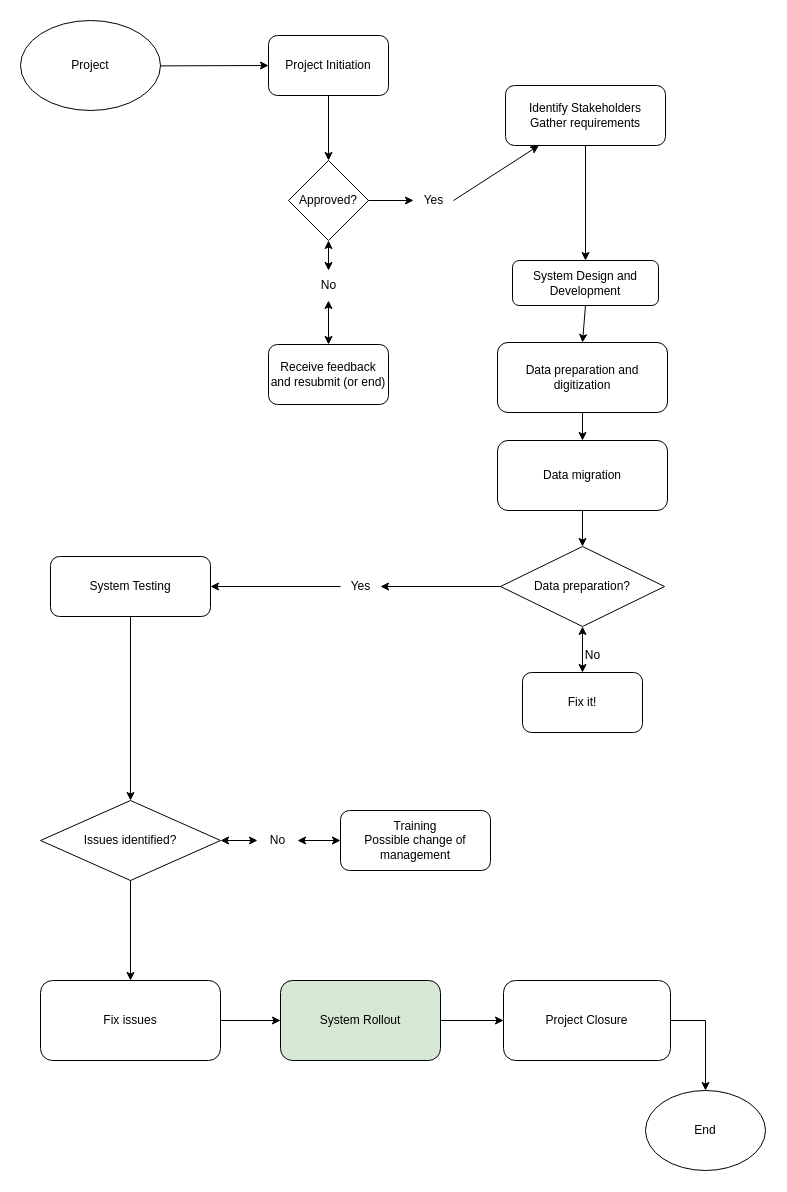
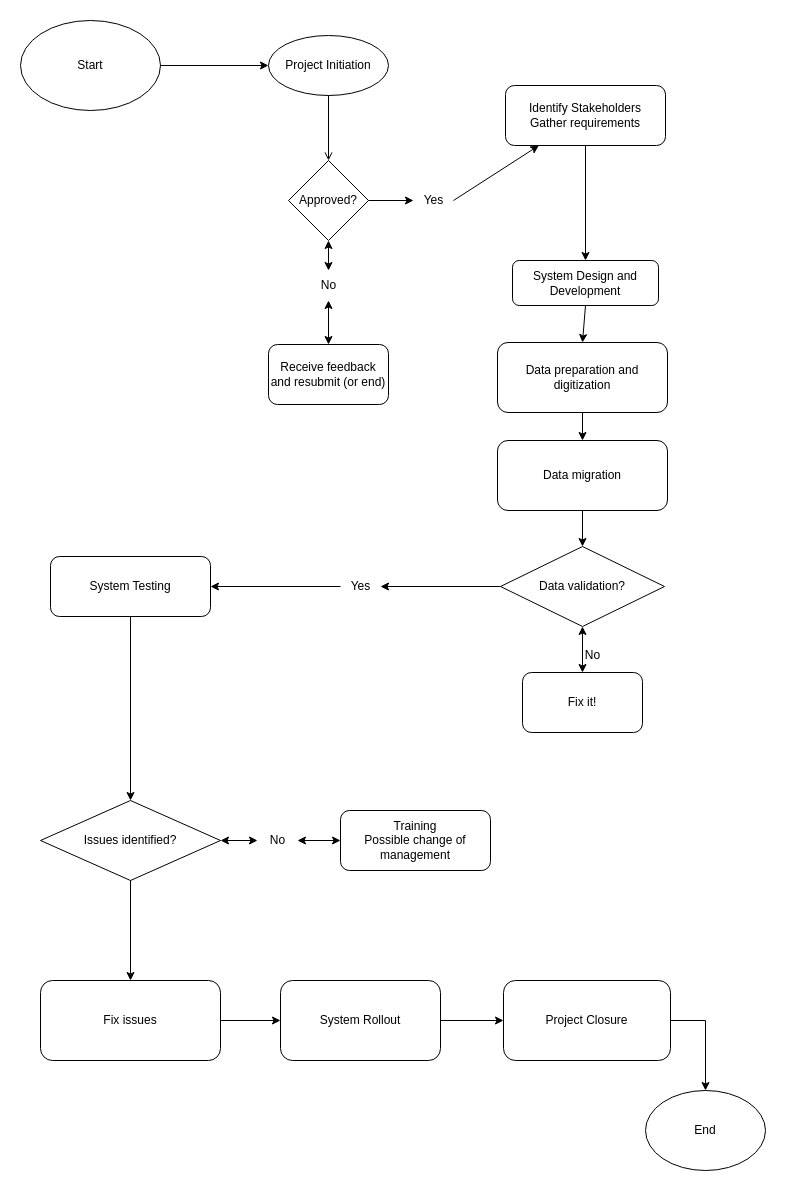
  <mxCell id="0" />
  <mxCell id="1" parent="0" />
  <mxCell id="2" value="System Design and Development" style="rounded=1;whiteSpace=wrap;html=1;fontSize=12;glass=0;strokeWidth=1;shadow=0;" parent="1" vertex="1"><mxGeometry x="512" y="260" width="146" height="45" as="geometry" /></mxCell>
  <mxCell id="3" value="Identify Stakeholders&lt;br&gt;Gather requirements" style="rounded=1;whiteSpace=wrap;html=1;" vertex="1" parent="1"><mxGeometry x="505" y="85" width="160" height="60" as="geometry" /></mxCell>
- <mxCell id="4" value="Project" style="ellipse;whiteSpace=wrap;html=1;" vertex="1" parent="1"><mxGeometry x="20" y="20" width="140" height="90" as="geometry" /></mxCell>
+ <mxCell id="4" value="Start" style="ellipse;whiteSpace=wrap;html=1;" vertex="1" parent="1"><mxGeometry x="20" y="20" width="140" height="90" as="geometry" /></mxCell>
  <mxCell id="5" value="" style="endArrow=classic;html=1;rounded=0;" edge="1" parent="1" source="4" target="15"><mxGeometry width="50" height="50" relative="1" as="geometry"><mxPoint x="160" y="130" as="sourcePoint" /><mxPoint x="300.753" y="160.753" as="targetPoint" /></mxGeometry></mxCell>
  <mxCell id="6" value="" style="endArrow=classic;html=1;rounded=0;exitX=1;exitY=0.5;exitDx=0;exitDy=0;" edge="1" parent="1" source="36" target="3"><mxGeometry width="50" height="50" relative="1" as="geometry"><mxPoint x="320" y="180" as="sourcePoint" /><mxPoint x="390" y="110" as="targetPoint" /></mxGeometry></mxCell>
  <mxCell id="7" value="Receive feedback and resubmit (or end)" style="rounded=1;whiteSpace=wrap;html=1;" vertex="1" parent="1"><mxGeometry x="268" y="344" width="120" height="60" as="geometry" /></mxCell>
  <mxCell id="8" value="" style="endArrow=classic;html=1;rounded=0;entryX=0.5;entryY=0;entryDx=0;entryDy=0;" edge="1" parent="1" source="3" target="2"><mxGeometry width="50" height="50" relative="1" as="geometry"><mxPoint x="650" y="250" as="sourcePoint" /><mxPoint x="700" y="200" as="targetPoint" /></mxGeometry></mxCell>
  <mxCell id="9" value="Data preparation and digitization" style="rounded=1;whiteSpace=wrap;html=1;" vertex="1" parent="1"><mxGeometry x="497" y="342" width="170" height="70" as="geometry" /></mxCell>
  <mxCell id="10" value="Data migration" style="rounded=1;whiteSpace=wrap;html=1;" vertex="1" parent="1"><mxGeometry x="497" y="440" width="170" height="70" as="geometry" /></mxCell>
  <mxCell id="11" value="" style="endArrow=classic;html=1;rounded=0;exitX=0.5;exitY=1;exitDx=0;exitDy=0;entryX=0.5;entryY=0;entryDx=0;entryDy=0;" edge="1" parent="1" source="2" target="9"><mxGeometry width="50" height="50" relative="1" as="geometry"><mxPoint x="650" y="470" as="sourcePoint" /><mxPoint x="700" y="420" as="targetPoint" /></mxGeometry></mxCell>
  <mxCell id="12" value="" style="endArrow=classic;html=1;rounded=0;exitX=0.5;exitY=1;exitDx=0;exitDy=0;entryX=0.5;entryY=0;entryDx=0;entryDy=0;" edge="1" parent="1" source="9" target="10"><mxGeometry width="50" height="50" relative="1" as="geometry"><mxPoint x="540" y="560" as="sourcePoint" /><mxPoint x="590" y="510" as="targetPoint" /></mxGeometry></mxCell>
  <mxCell id="13" value="" style="endArrow=classic;html=1;rounded=0;exitX=0.5;exitY=1;exitDx=0;exitDy=0;entryX=0.5;entryY=0;entryDx=0;entryDy=0;" edge="1" parent="1" source="10" target="14"><mxGeometry width="50" height="50" relative="1" as="geometry"><mxPoint x="580" y="690" as="sourcePoint" /><mxPoint x="404" y="630" as="targetPoint" /></mxGeometry></mxCell>
- <mxCell id="14" value="Data preparation?" style="rhombus;whiteSpace=wrap;html=1;" vertex="1" parent="1"><mxGeometry x="500" y="546" width="164" height="80" as="geometry" /></mxCell>
- <mxCell id="15" value="Project Initiation" style="rounded=1;whiteSpace=wrap;html=1;" vertex="1" parent="1"><mxGeometry x="268" y="35" width="120" height="60" as="geometry" /></mxCell>
+ <mxCell id="14" value="Data validation?" style="rhombus;whiteSpace=wrap;html=1;" vertex="1" parent="1"><mxGeometry x="500" y="546" width="164" height="80" as="geometry" /></mxCell>
+ <mxCell id="15" value="Project Initiation" style="ellipse;whiteSpace=wrap;html=1;" vertex="1" parent="1"><mxGeometry x="268" y="35" width="120" height="60" as="geometry" /></mxCell>
  <mxCell id="16" value="Approved?" style="rhombus;whiteSpace=wrap;html=1;" vertex="1" parent="1"><mxGeometry x="288" y="160" width="80" height="80" as="geometry" /></mxCell>
- <mxCell id="17" value="" style="endArrow=classic;html=1;rounded=0;exitX=0.5;exitY=1;exitDx=0;exitDy=0;entryX=0.5;entryY=0;entryDx=0;entryDy=0;" edge="1" parent="1" source="15" target="16"><mxGeometry width="50" height="50" relative="1" as="geometry"><mxPoint x="390" y="320" as="sourcePoint" /><mxPoint x="440" y="270" as="targetPoint" /></mxGeometry></mxCell>
+ <mxCell id="17" value="" style="endArrow=open;html=1;rounded=0;exitX=0.5;exitY=1;exitDx=0;exitDy=0;entryX=0.5;entryY=0;entryDx=0;entryDy=0;" edge="1" parent="1" source="15" target="16"><mxGeometry width="50" height="50" relative="1" as="geometry"><mxPoint x="390" y="320" as="sourcePoint" /><mxPoint x="440" y="270" as="targetPoint" /></mxGeometry></mxCell>
  <mxCell id="18" value="" style="endArrow=classic;startArrow=classic;html=1;rounded=0;entryX=0.5;entryY=1;entryDx=0;entryDy=0;exitX=0.5;exitY=0;exitDx=0;exitDy=0;" edge="1" parent="1" source="19" target="14"><mxGeometry width="50" height="50" relative="1" as="geometry"><mxPoint x="585" y="730" as="sourcePoint" /><mxPoint x="670" y="700" as="targetPoint" /></mxGeometry></mxCell>
  <mxCell id="19" value="Fix it!" style="rounded=1;whiteSpace=wrap;html=1;" vertex="1" parent="1"><mxGeometry x="522" y="672" width="120" height="60" as="geometry" /></mxCell>
  <mxCell id="20" value="No" style="text;html=1;align=center;verticalAlign=middle;resizable=0;points=[];autosize=1;strokeColor=none;fillColor=none;" vertex="1" parent="1"><mxGeometry x="572" y="640" width="40" height="30" as="geometry" /></mxCell>
  <mxCell id="21" value="" style="endArrow=classic;html=1;rounded=0;exitX=0;exitY=0.5;exitDx=0;exitDy=0;entryX=1;entryY=0.5;entryDx=0;entryDy=0;" edge="1" parent="1" source="41" target="22"><mxGeometry width="50" height="50" relative="1" as="geometry"><mxPoint x="300" y="650" as="sourcePoint" /><mxPoint x="220" y="610" as="targetPoint" /></mxGeometry></mxCell>
  <mxCell id="22" value="System Testing" style="rounded=1;whiteSpace=wrap;html=1;" vertex="1" parent="1"><mxGeometry x="50" y="556" width="160" height="60" as="geometry" /></mxCell>
  <mxCell id="23" value="" style="endArrow=classic;html=1;rounded=0;exitX=0.5;exitY=1;exitDx=0;exitDy=0;entryX=0.5;entryY=0;entryDx=0;entryDy=0;" edge="1" parent="1" source="22" target="24"><mxGeometry width="50" height="50" relative="1" as="geometry"><mxPoint x="120" y="800" as="sourcePoint" /><mxPoint x="130" y="800" as="targetPoint" /></mxGeometry></mxCell>
  <mxCell id="24" value="Issues identified?" style="rhombus;whiteSpace=wrap;html=1;" vertex="1" parent="1"><mxGeometry x="40" y="800" width="180" height="80" as="geometry" /></mxCell>
  <mxCell id="25" value="" style="endArrow=classic;startArrow=classic;html=1;rounded=0;exitX=1;exitY=0.5;exitDx=0;exitDy=0;entryX=0;entryY=0.5;entryDx=0;entryDy=0;" edge="1" parent="1" source="43" target="26"><mxGeometry width="50" height="50" relative="1" as="geometry"><mxPoint x="280" y="880" as="sourcePoint" /><mxPoint x="490" y="840" as="targetPoint" /></mxGeometry></mxCell>
  <mxCell id="26" value="Training&lt;br&gt;Possible change of management" style="rounded=1;whiteSpace=wrap;html=1;" vertex="1" parent="1"><mxGeometry x="340" y="810" width="150" height="60" as="geometry" /></mxCell>
  <mxCell id="27" value="" style="endArrow=classic;html=1;rounded=0;exitX=0.5;exitY=1;exitDx=0;exitDy=0;entryX=0.5;entryY=0;entryDx=0;entryDy=0;" edge="1" parent="1" source="24" target="28"><mxGeometry width="50" height="50" relative="1" as="geometry"><mxPoint x="120" y="970" as="sourcePoint" /><mxPoint x="130" y="980" as="targetPoint" /></mxGeometry></mxCell>
  <mxCell id="28" value="Fix issues" style="rounded=1;whiteSpace=wrap;html=1;" vertex="1" parent="1"><mxGeometry x="40" y="980" width="180" height="80" as="geometry" /></mxCell>
  <mxCell id="29" value="" style="endArrow=classic;html=1;rounded=0;exitX=1;exitY=0.5;exitDx=0;exitDy=0;entryX=0;entryY=0.5;entryDx=0;entryDy=0;" edge="1" parent="1" source="28" target="30"><mxGeometry width="50" height="50" relative="1" as="geometry"><mxPoint x="210" y="1040" as="sourcePoint" /><mxPoint x="270" y="1010" as="targetPoint" /></mxGeometry></mxCell>
- <mxCell id="30" value="System Rollout" style="rounded=1;whiteSpace=wrap;html=1;fillColor=#d5e8d4;" vertex="1" parent="1"><mxGeometry x="280" y="980" width="160" height="80" as="geometry" /></mxCell>
+ <mxCell id="30" value="System Rollout" style="rounded=1;whiteSpace=wrap;html=1;" vertex="1" parent="1"><mxGeometry x="280" y="980" width="160" height="80" as="geometry" /></mxCell>
  <mxCell id="31" value="" style="endArrow=classic;html=1;rounded=0;exitX=1;exitY=0.5;exitDx=0;exitDy=0;entryX=0;entryY=0.5;entryDx=0;entryDy=0;" edge="1" parent="1" source="30" target="33"><mxGeometry width="50" height="50" relative="1" as="geometry"><mxPoint x="430" y="1030" as="sourcePoint" /><mxPoint x="480" y="1010" as="targetPoint" /></mxGeometry></mxCell>
  <mxCell id="32" style="edgeStyle=orthogonalEdgeStyle;rounded=0;orthogonalLoop=1;jettySize=auto;html=1;exitX=1;exitY=0.5;exitDx=0;exitDy=0;" edge="1" parent="1" source="33" target="34"><mxGeometry relative="1" as="geometry" /></mxCell>
  <mxCell id="33" value="Project Closure" style="rounded=1;whiteSpace=wrap;html=1;" vertex="1" parent="1"><mxGeometry x="503" y="980" width="167" height="80" as="geometry" /></mxCell>
  <mxCell id="34" value="End" style="ellipse;whiteSpace=wrap;html=1;" vertex="1" parent="1"><mxGeometry x="645" y="1090" width="120" height="80" as="geometry" /></mxCell>
  <mxCell id="35" value="" style="endArrow=classic;html=1;rounded=0;exitX=1;exitY=0.5;exitDx=0;exitDy=0;" edge="1" parent="1" source="16" target="36"><mxGeometry width="50" height="50" relative="1" as="geometry"><mxPoint x="368" y="200" as="sourcePoint" /><mxPoint x="505" y="200" as="targetPoint" /></mxGeometry></mxCell>
  <mxCell id="36" value="Yes" style="text;html=1;align=center;verticalAlign=middle;resizable=0;points=[];autosize=1;strokeColor=none;fillColor=none;" vertex="1" parent="1"><mxGeometry x="413" y="185" width="40" height="30" as="geometry" /></mxCell>
  <mxCell id="37" value="" style="endArrow=classic;startArrow=classic;html=1;rounded=0;exitX=0.5;exitY=0;exitDx=0;exitDy=0;entryX=0.5;entryY=1;entryDx=0;entryDy=0;" edge="1" parent="1" source="39" target="16"><mxGeometry width="50" height="50" relative="1" as="geometry"><mxPoint x="315" y="318" as="sourcePoint" /><mxPoint x="328" y="242" as="targetPoint" /></mxGeometry></mxCell>
  <mxCell id="38" value="" style="endArrow=classic;startArrow=classic;html=1;rounded=0;exitX=0.5;exitY=0;exitDx=0;exitDy=0;" edge="1" parent="1" source="7" target="39"><mxGeometry width="50" height="50" relative="1" as="geometry"><mxPoint x="328" y="320" as="sourcePoint" /><mxPoint x="328" y="233" as="targetPoint" /></mxGeometry></mxCell>
  <mxCell id="39" value="No" style="text;html=1;align=center;verticalAlign=middle;resizable=0;points=[];autosize=1;strokeColor=none;fillColor=none;" vertex="1" parent="1"><mxGeometry x="308" y="270" width="40" height="30" as="geometry" /></mxCell>
  <mxCell id="40" value="" style="endArrow=classic;html=1;rounded=0;exitX=0;exitY=0.5;exitDx=0;exitDy=0;entryX=1;entryY=0.5;entryDx=0;entryDy=0;" edge="1" parent="1" source="14" target="41"><mxGeometry width="50" height="50" relative="1" as="geometry"><mxPoint x="500" y="586" as="sourcePoint" /><mxPoint x="210" y="586" as="targetPoint" /></mxGeometry></mxCell>
  <mxCell id="41" value="Yes" style="text;html=1;align=center;verticalAlign=middle;resizable=0;points=[];autosize=1;strokeColor=none;fillColor=none;" vertex="1" parent="1"><mxGeometry x="340" y="571" width="40" height="30" as="geometry" /></mxCell>
  <mxCell id="42" value="" style="endArrow=classic;startArrow=classic;html=1;rounded=0;exitX=1;exitY=0.5;exitDx=0;exitDy=0;entryX=0;entryY=0.5;entryDx=0;entryDy=0;" edge="1" parent="1" source="24" target="43"><mxGeometry width="50" height="50" relative="1" as="geometry"><mxPoint x="220" y="840" as="sourcePoint" /><mxPoint x="340" y="840" as="targetPoint" /></mxGeometry></mxCell>
  <mxCell id="43" value="No" style="text;html=1;align=center;verticalAlign=middle;resizable=0;points=[];autosize=1;strokeColor=none;fillColor=none;" vertex="1" parent="1"><mxGeometry x="257" y="825" width="40" height="30" as="geometry" /></mxCell>
